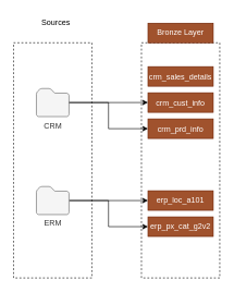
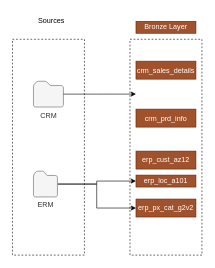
  <mxCell id="0" />
  <mxCell id="1" parent="0" />
  <mxCell id="2" value="" style="rounded=0;whiteSpace=wrap;html=1;dashed=1;fillColor=none;" parent="1" vertex="1"><mxGeometry x="20" y="65" width="120" height="360" as="geometry" /></mxCell>
  <mxCell id="3" value="Sources" style="text;html=1;align=center;verticalAlign=middle;whiteSpace=wrap;rounded=0;" parent="1" vertex="1"><mxGeometry x="55" y="20" width="60" height="30" as="geometry" /></mxCell>
- <mxCell id="4" style="edgeStyle=orthogonalEdgeStyle;rounded=0;orthogonalLoop=1;jettySize=auto;html=1;entryX=0;entryY=0.5;entryDx=0;entryDy=0;" parent="1" source="5" target="13" edge="1"><mxGeometry relative="1" as="geometry" /></mxCell>
  <mxCell id="5" value="CRM" style="sketch=0;aspect=fixed;pointerEvents=1;shadow=0;dashed=0;html=1;strokeColor=#666666;labelPosition=center;verticalLabelPosition=bottom;verticalAlign=top;align=center;fillColor=#f5f5f5;shape=mxgraph.mscae.enterprise.folder;fontColor=#333333;" parent="1" vertex="1"><mxGeometry x="55" y="135" width="50" height="43" as="geometry" /></mxCell>
  <mxCell id="6" style="edgeStyle=orthogonalEdgeStyle;rounded=0;orthogonalLoop=1;jettySize=auto;html=1;entryX=0;entryY=0.5;entryDx=0;entryDy=0;" parent="1" source="8" target="15" edge="1"><mxGeometry relative="1" as="geometry" /></mxCell>
  <mxCell id="7" style="edgeStyle=orthogonalEdgeStyle;rounded=0;orthogonalLoop=1;jettySize=auto;html=1;entryX=0;entryY=0.5;entryDx=0;entryDy=0;" parent="1" source="8" target="16" edge="1"><mxGeometry relative="1" as="geometry" /></mxCell>
- <mxCell id="8" value="ERM" style="sketch=0;aspect=fixed;pointerEvents=1;shadow=0;dashed=0;html=1;strokeColor=#666666;labelPosition=center;verticalLabelPosition=bottom;verticalAlign=top;align=center;fillColor=#f5f5f5;shape=mxgraph.mscae.enterprise.folder;fontColor=#333333;" parent="1" vertex="1"><mxGeometry x="55" y="285" width="50" height="43" as="geometry" /></mxCell>
+ <mxCell id="8" value="ERM" style="sketch=0;aspect=fixed;pointerEvents=1;shadow=0;dashed=0;html=1;strokeColor=#666666;labelPosition=center;verticalLabelPosition=bottom;verticalAlign=top;align=center;fillColor=#f5f5f5;shape=mxgraph.mscae.enterprise.folder;fontColor=#333333;" parent="1" vertex="1"><mxGeometry x="55" y="285" width="40" height="43" as="geometry" /></mxCell>
  <mxCell id="9" value="" style="rounded=0;whiteSpace=wrap;html=1;dashed=1;fillColor=none;" parent="1" vertex="1"><mxGeometry x="216" y="65" width="120" height="360" as="geometry" /></mxCell>
- <mxCell id="10" value="Bronze Layer" style="text;html=1;align=center;verticalAlign=middle;whiteSpace=wrap;rounded=0;fillColor=#a0522d;fontColor=#ffffff;strokeColor=#6D1F00;" parent="1" vertex="1"><mxGeometry x="226" y="35" width="100" height="30" as="geometry" /></mxCell>
+ <mxCell id="10" value="Bronze Layer" style="text;html=1;align=center;verticalAlign=middle;whiteSpace=wrap;rounded=0;fillColor=#a0522d;fontColor=#ffffff;strokeColor=#6D1F00;" parent="1" vertex="1"><mxGeometry x="226" y="35" width="100" height="20" as="geometry" /></mxCell>
  <mxCell id="11" value="crm_sales_details" style="text;html=1;align=center;verticalAlign=middle;whiteSpace=wrap;rounded=0;fillColor=#a0522d;fontColor=#ffffff;strokeColor=#6D1F00;" parent="1" vertex="1"><mxGeometry x="226" y="101.5" width="100" height="30" as="geometry" /></mxCell>
- <mxCell id="12" value="crm_cust_info" style="text;html=1;align=center;verticalAlign=middle;whiteSpace=wrap;rounded=0;fillColor=#a0522d;fontColor=#ffffff;strokeColor=#6D1F00;" parent="1" vertex="1"><mxGeometry x="226" y="141.5" width="100" height="30" as="geometry" /></mxCell>
  <mxCell id="13" value="crm_prd_info" style="text;html=1;align=center;verticalAlign=middle;whiteSpace=wrap;rounded=0;fillColor=#a0522d;fontColor=#ffffff;strokeColor=#6D1F00;" parent="1" vertex="1"><mxGeometry x="226" y="181.5" width="100" height="30" as="geometry" /></mxCell>
- <mxCell id="15" value="erp_loc_a101" style="text;html=1;align=center;verticalAlign=middle;whiteSpace=wrap;rounded=0;fillColor=#a0522d;fontColor=#ffffff;strokeColor=#6D1F00;" parent="1" vertex="1"><mxGeometry x="226" y="291.5" width="100" height="30" as="geometry" /></mxCell>
+ <mxCell id="14" value="erp_cust_az12" style="text;html=1;align=center;verticalAlign=middle;whiteSpace=wrap;rounded=0;fillColor=#a0522d;fontColor=#ffffff;strokeColor=#6D1F00;" parent="1" vertex="1"><mxGeometry x="226" y="251.5" width="100" height="30" as="geometry" /></mxCell>
+ <mxCell id="15" value="erp_loc_a101" style="text;html=1;align=center;verticalAlign=middle;whiteSpace=wrap;rounded=0;fillColor=#a0522d;fontColor=#ffffff;strokeColor=#6D1F00;" parent="1" vertex="1"><mxGeometry x="226" y="291.5" width="100" height="20" as="geometry" /></mxCell>
  <mxCell id="16" value="erp_px_cat_g2v2" style="text;html=1;align=center;verticalAlign=middle;whiteSpace=wrap;rounded=0;fillColor=#a0522d;fontColor=#ffffff;strokeColor=#6D1F00;" parent="1" vertex="1"><mxGeometry x="226" y="331.5" width="100" height="30" as="geometry" /></mxCell>
  <mxCell id="17" style="edgeStyle=orthogonalEdgeStyle;rounded=0;orthogonalLoop=1;jettySize=auto;html=1;entryX=0.083;entryY=0.254;entryDx=0;entryDy=0;entryPerimeter=0;" parent="1" source="5" target="9" edge="1"><mxGeometry relative="1" as="geometry" /></mxCell>
